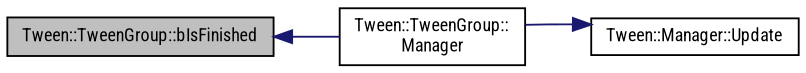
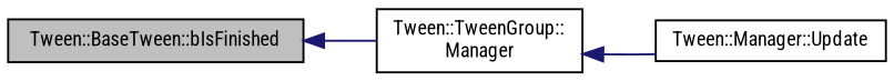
  digraph {
    fontname="Roboto Condensed"
    rankdir=LR
    node [color=black fontname="Roboto Condensed" fontsize=10 shape=record]
    edge [color=midnightblue dir=back fontname="Roboto Condensed" fontsize=10 labelfontname=FreeSans labelfontsize=10 style=solid]
-   n1 [fillcolor=grey75 fontcolor=black height=0.2 label="Tween::TweenGroup::bIsFinished" style=filled width=0.4]
+   n1 [fillcolor=grey75 fontcolor=black height=0.2 label="Tween::BaseTween::bIsFinished" style=filled width=0.4]
    n2 [height=0.2 label="Tween::TweenGroup::\lManager" width=0.4]
    n3 [height=0.2 label="Tween::Manager::Update" width=0.4]
    n1 -> n2
-   n3 -> n2
+   n2 -> n3
  }
